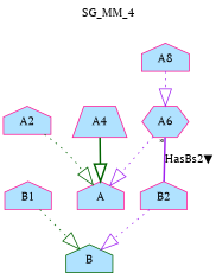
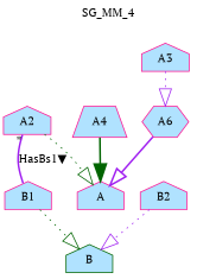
  digraph {
    fontname="PT Serif"
    label=SG_MM_4
    labelfontsize=12
    labelloc=tl
    node [color=deeppink fillcolor=lightskyblue1 fontname="PT Serif" shape=house style=filled]
    edge [arrowhead=onormal arrowsize=2.0 color=purple fontname="PT Serif" style=bold]
    n1 [label=A]
    n2 [label=A6 shape=hexagon]
    n3 [label=B2]
    n4 [color=darkgreen label=B]
    n5 [label=A2]
    n6 [label=B1]
-   n7 [label=A8]
+   n7 [label=A3]
    n8 [label=A4 shape=trapezium]
-   n2 -> n1 [style=dotted]
-   n2 -> n3 [dir=none label="HasBs2▼" taillabel="*" arrowhead="" arrowsize=""]
+   n2 -> n1
    n3 -> n4 [style=dotted]
    n5 -> n1 [color=darkgreen style=dotted]
+   n5 -> n6 [dir=none label="HasBs1▼" taillabel="*" arrowhead="" arrowsize=""]
    n6 -> n4 [color=darkgreen style=dotted]
    n7 -> n2 [style=dotted]
-   n8 -> n1 [color=darkgreen]
+   n8 -> n1 [arrowhead=normal color=darkgreen]
  }
